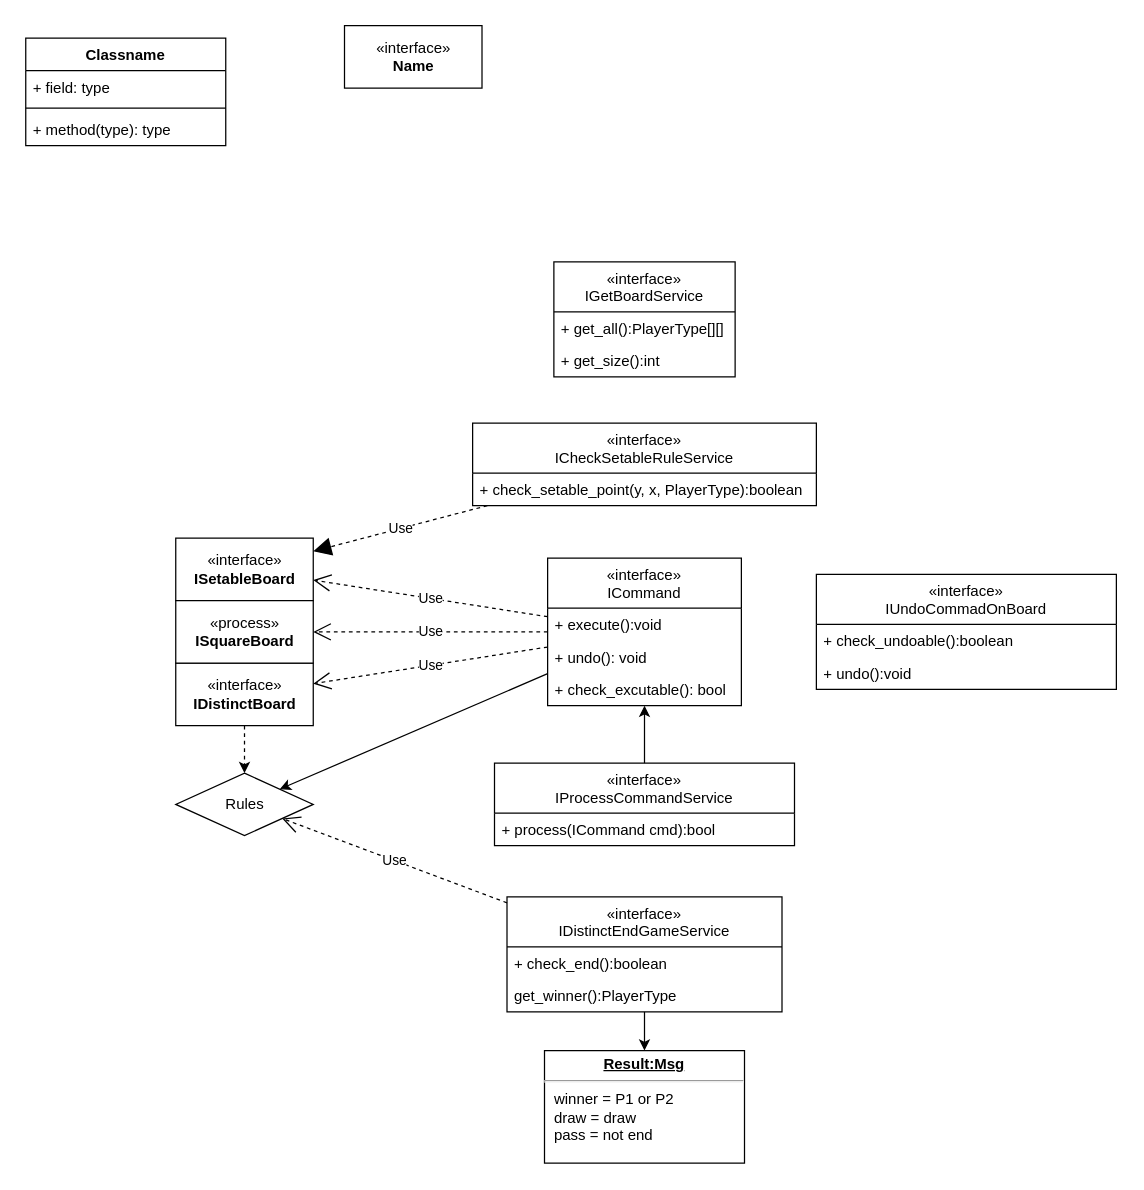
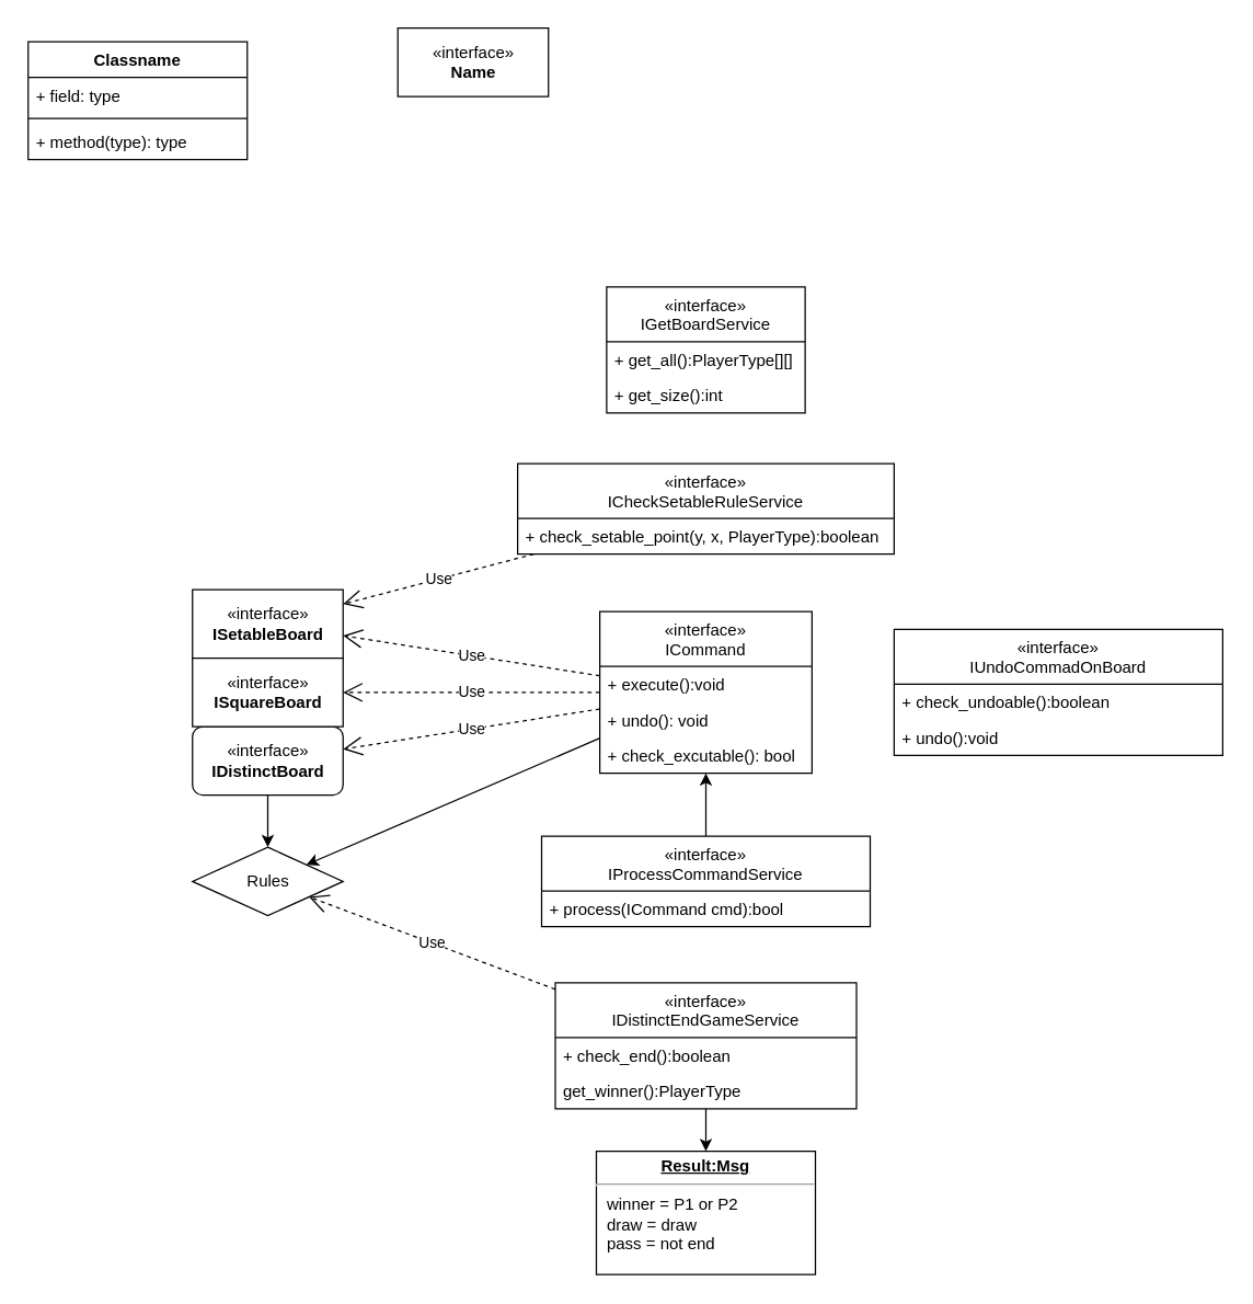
  <mxCell id="0" />
  <mxCell id="1" parent="0" />
  <mxCell id="2" value="Classname" style="swimlane;fontStyle=1;align=center;verticalAlign=top;childLayout=stackLayout;horizontal=1;startSize=26;horizontalStack=0;resizeParent=1;resizeParentMax=0;resizeLast=0;collapsible=1;marginBottom=0;" parent="1" vertex="1"><mxGeometry x="20" y="30" width="160" height="86" as="geometry" /></mxCell>
  <mxCell id="3" value="+ field: type" style="text;strokeColor=none;fillColor=none;align=left;verticalAlign=top;spacingLeft=4;spacingRight=4;overflow=hidden;rotatable=0;points=[[0,0.5],[1,0.5]];portConstraint=eastwest;" parent="2" vertex="1"><mxGeometry y="26" width="160" height="26" as="geometry" /></mxCell>
  <mxCell id="4" value="" style="line;strokeWidth=1;fillColor=none;align=left;verticalAlign=middle;spacingTop=-1;spacingLeft=3;spacingRight=3;rotatable=0;labelPosition=right;points=[];portConstraint=eastwest;strokeColor=inherit;" parent="2" vertex="1"><mxGeometry y="52" width="160" height="8" as="geometry" /></mxCell>
  <mxCell id="5" value="+ method(type): type" style="text;strokeColor=none;fillColor=none;align=left;verticalAlign=top;spacingLeft=4;spacingRight=4;overflow=hidden;rotatable=0;points=[[0,0.5],[1,0.5]];portConstraint=eastwest;" parent="2" vertex="1"><mxGeometry y="60" width="160" height="26" as="geometry" /></mxCell>
  <mxCell id="6" style="edgeStyle=none;html=1;" parent="1" source="7" target="34" edge="1"><mxGeometry relative="1" as="geometry" /></mxCell>
  <mxCell id="7" value="«interface»&#10;ICommand" style="swimlane;fontStyle=0;childLayout=stackLayout;horizontal=1;startSize=40;fillColor=none;horizontalStack=0;resizeParent=1;resizeParentMax=0;resizeLast=0;collapsible=1;marginBottom=0;" parent="1" vertex="1"><mxGeometry x="437.5" y="446" width="155" height="118" as="geometry" /></mxCell>
  <mxCell id="8" value="+ execute():void" style="text;strokeColor=none;fillColor=none;align=left;verticalAlign=top;spacingLeft=4;spacingRight=4;overflow=hidden;rotatable=0;points=[[0,0.5],[1,0.5]];portConstraint=eastwest;" parent="7" vertex="1"><mxGeometry y="40" width="155" height="26" as="geometry" /></mxCell>
  <mxCell id="9" value="+ undo(): void" style="text;strokeColor=none;fillColor=none;align=left;verticalAlign=top;spacingLeft=4;spacingRight=4;overflow=hidden;rotatable=0;points=[[0,0.5],[1,0.5]];portConstraint=eastwest;" vertex="1" parent="7"><mxGeometry y="66" width="155" height="26" as="geometry" /></mxCell>
  <mxCell id="10" value="+ check_excutable(): bool" style="text;strokeColor=none;fillColor=none;align=left;verticalAlign=top;spacingLeft=4;spacingRight=4;overflow=hidden;rotatable=0;points=[[0,0.5],[1,0.5]];portConstraint=eastwest;" parent="7" vertex="1"><mxGeometry y="92" width="155" height="26" as="geometry" /></mxCell>
- <mxCell id="11" value="&amp;laquo;interface&amp;raquo;&lt;br&gt;&lt;b&gt;Name&lt;/b&gt;" style="html=1;" parent="1" vertex="1"><mxGeometry x="275" y="20" width="110" height="50" as="geometry" /></mxCell>
+ <mxCell id="11" value="&amp;laquo;interface&amp;raquo;&lt;br&gt;&lt;b&gt;Name&lt;/b&gt;" style="html=1;" parent="1" vertex="1"><mxGeometry x="290" y="20" width="110" height="50" as="geometry" /></mxCell>
  <mxCell id="12" value="«interface»&#10;IGetBoardService" style="swimlane;fontStyle=0;childLayout=stackLayout;horizontal=1;startSize=40;fillColor=none;horizontalStack=0;resizeParent=1;resizeParentMax=0;resizeLast=0;collapsible=1;marginBottom=0;" parent="1" vertex="1"><mxGeometry x="442.5" y="209" width="145" height="92" as="geometry" /></mxCell>
  <mxCell id="13" value="+ get_all():PlayerType[][]" style="text;strokeColor=none;fillColor=none;align=left;verticalAlign=top;spacingLeft=4;spacingRight=4;overflow=hidden;rotatable=0;points=[[0,0.5],[1,0.5]];portConstraint=eastwest;" parent="12" vertex="1"><mxGeometry y="40" width="145" height="26" as="geometry" /></mxCell>
  <mxCell id="14" value="+ get_size():int" style="text;strokeColor=none;fillColor=none;align=left;verticalAlign=top;spacingLeft=4;spacingRight=4;overflow=hidden;rotatable=0;points=[[0,0.5],[1,0.5]];portConstraint=eastwest;" parent="12" vertex="1"><mxGeometry y="66" width="145" height="26" as="geometry" /></mxCell>
  <mxCell id="15" style="edgeStyle=none;html=1;" edge="1" parent="1" source="16" target="7"><mxGeometry relative="1" as="geometry" /></mxCell>
  <mxCell id="16" value="«interface»&#10;IProcessCommandService" style="swimlane;fontStyle=0;childLayout=stackLayout;horizontal=1;startSize=40;fillColor=none;horizontalStack=0;resizeParent=1;resizeParentMax=0;resizeLast=0;collapsible=1;marginBottom=0;" parent="1" vertex="1"><mxGeometry x="395" y="610" width="240" height="66" as="geometry" /></mxCell>
  <mxCell id="17" value="+ process(ICommand cmd):bool" style="text;strokeColor=none;fillColor=none;align=left;verticalAlign=top;spacingLeft=4;spacingRight=4;overflow=hidden;rotatable=0;points=[[0,0.5],[1,0.5]];portConstraint=eastwest;" parent="16" vertex="1"><mxGeometry y="40" width="240" height="26" as="geometry" /></mxCell>
  <mxCell id="18" value="Use" style="endArrow=open;endSize=12;dashed=1;html=1;" parent="1" source="7" target="25" edge="1"><mxGeometry width="160" relative="1" as="geometry"><mxPoint x="365" y="590" as="sourcePoint" /><mxPoint x="250" y="465" as="targetPoint" /></mxGeometry></mxCell>
  <mxCell id="19" style="edgeStyle=none;html=1;" parent="1" source="20" target="23" edge="1"><mxGeometry relative="1" as="geometry" /></mxCell>
  <mxCell id="20" value="«interface»&#10;IDistinctEndGameService" style="swimlane;fontStyle=0;childLayout=stackLayout;horizontal=1;startSize=40;fillColor=none;horizontalStack=0;resizeParent=1;resizeParentMax=0;resizeLast=0;collapsible=1;marginBottom=0;" parent="1" vertex="1"><mxGeometry x="405" y="717" width="220" height="92" as="geometry" /></mxCell>
  <mxCell id="21" value="+ check_end():boolean" style="text;strokeColor=none;fillColor=none;align=left;verticalAlign=top;spacingLeft=4;spacingRight=4;overflow=hidden;rotatable=0;points=[[0,0.5],[1,0.5]];portConstraint=eastwest;" vertex="1" parent="20"><mxGeometry y="40" width="220" height="26" as="geometry" /></mxCell>
  <mxCell id="22" value="get_winner():PlayerType" style="text;strokeColor=none;fillColor=none;align=left;verticalAlign=top;spacingLeft=4;spacingRight=4;overflow=hidden;rotatable=0;points=[[0,0.5],[1,0.5]];portConstraint=eastwest;" parent="20" vertex="1"><mxGeometry y="66" width="220" height="26" as="geometry" /></mxCell>
  <mxCell id="23" value="&lt;p style=&quot;margin:0px;margin-top:4px;text-align:center;text-decoration:underline;&quot;&gt;&lt;b&gt;Result:Msg&lt;/b&gt;&lt;/p&gt;&lt;hr&gt;&lt;p style=&quot;margin:0px;margin-left:8px;&quot;&gt;winner = P1 or P2&lt;br&gt;draw = draw&lt;br&gt;pass = not end&lt;/p&gt;" style="verticalAlign=top;align=left;overflow=fill;fontSize=12;fontFamily=Helvetica;html=1;" parent="1" vertex="1"><mxGeometry x="435" y="840" width="160" height="90" as="geometry" /></mxCell>
  <mxCell id="24" value="Use" style="endArrow=open;endSize=12;dashed=1;html=1;" parent="1" source="20" target="34" edge="1"><mxGeometry width="160" relative="1" as="geometry"><mxPoint x="455" y="985" as="sourcePoint" /><mxPoint x="260" y="763" as="targetPoint" /></mxGeometry></mxCell>
  <mxCell id="25" value="«interface»&lt;br&gt;&lt;b&gt;ISetableBoard&lt;/b&gt;" style="html=1;" parent="1" vertex="1"><mxGeometry x="140" y="430" width="110" height="50" as="geometry" /></mxCell>
- <mxCell id="26" style="edgeStyle=none;html=1;dashed=1;" parent="1" source="27" target="34" edge="1"><mxGeometry relative="1" as="geometry" /></mxCell>
- <mxCell id="27" value="«interface»&lt;br&gt;&lt;b&gt;IDistinctBoard&lt;/b&gt;" style="html=1;" parent="1" vertex="1"><mxGeometry x="140" y="530" width="110" height="50" as="geometry" /></mxCell>
+ <mxCell id="26" style="edgeStyle=none;html=1;" parent="1" source="27" target="34" edge="1"><mxGeometry relative="1" as="geometry" /></mxCell>
+ <mxCell id="27" value="«interface»&lt;br&gt;&lt;b&gt;IDistinctBoard&lt;/b&gt;" style="html=1;rounded=1;" parent="1" vertex="1"><mxGeometry x="140" y="530" width="110" height="50" as="geometry" /></mxCell>
  <mxCell id="28" value="Use" style="endArrow=open;endSize=12;dashed=1;html=1;" parent="1" source="7" target="27" edge="1"><mxGeometry width="160" relative="1" as="geometry"><mxPoint x="455" y="472.812" as="sourcePoint" /><mxPoint x="260" y="466.719" as="targetPoint" /></mxGeometry></mxCell>
- <mxCell id="29" value="«process»&lt;br&gt;&lt;b&gt;ISquareBoard&lt;/b&gt;" style="html=1;" parent="1" vertex="1"><mxGeometry x="140" y="480" width="110" height="50" as="geometry" /></mxCell>
+ <mxCell id="29" value="«interface»&lt;br&gt;&lt;b&gt;ISquareBoard&lt;/b&gt;" style="html=1;" parent="1" vertex="1"><mxGeometry x="140" y="480" width="110" height="50" as="geometry" /></mxCell>
  <mxCell id="30" value="Use" style="endArrow=open;endSize=12;dashed=1;html=1;" parent="1" source="7" target="29" edge="1"><mxGeometry width="160" relative="1" as="geometry"><mxPoint x="455" y="515" as="sourcePoint" /><mxPoint x="260" y="515" as="targetPoint" /></mxGeometry></mxCell>
  <mxCell id="31" value="«interface»&#10;IUndoCommadOnBoard" style="swimlane;fontStyle=0;childLayout=stackLayout;horizontal=1;startSize=40;fillColor=none;horizontalStack=0;resizeParent=1;resizeParentMax=0;resizeLast=0;collapsible=1;marginBottom=0;" parent="1" vertex="1"><mxGeometry x="652.5" y="459" width="240" height="92" as="geometry" /></mxCell>
  <mxCell id="32" value="+ check_undoable():boolean" style="text;strokeColor=none;fillColor=none;align=left;verticalAlign=top;spacingLeft=4;spacingRight=4;overflow=hidden;rotatable=0;points=[[0,0.5],[1,0.5]];portConstraint=eastwest;" parent="31" vertex="1"><mxGeometry y="40" width="240" height="26" as="geometry" /></mxCell>
  <mxCell id="33" value="+ undo():void" style="text;strokeColor=none;fillColor=none;align=left;verticalAlign=top;spacingLeft=4;spacingRight=4;overflow=hidden;rotatable=0;points=[[0,0.5],[1,0.5]];portConstraint=eastwest;" vertex="1" parent="31"><mxGeometry y="66" width="240" height="26" as="geometry" /></mxCell>
  <mxCell id="34" value="Rules" style="rhombus;html=1;" parent="1" vertex="1"><mxGeometry x="140" y="618" width="110" height="50" as="geometry" /></mxCell>
  <mxCell id="35" value="«interface»&#10;ICheckSetableRuleService" style="swimlane;fontStyle=0;childLayout=stackLayout;horizontal=1;startSize=40;fillColor=none;horizontalStack=0;resizeParent=1;resizeParentMax=0;resizeLast=0;collapsible=1;marginBottom=0;" parent="1" vertex="1"><mxGeometry x="377.5" y="338" width="275" height="66" as="geometry" /></mxCell>
  <mxCell id="36" value="+ check_setable_point(y, x, PlayerType):boolean " style="text;strokeColor=none;fillColor=none;align=left;verticalAlign=top;spacingLeft=4;spacingRight=4;overflow=hidden;rotatable=0;points=[[0,0.5],[1,0.5]];portConstraint=eastwest;" parent="35" vertex="1"><mxGeometry y="40" width="275" height="26" as="geometry" /></mxCell>
- <mxCell id="37" value="Use" style="endArrow=block;endSize=12;dashed=1;html=1;" parent="1" source="35" target="25" edge="1"><mxGeometry width="160" relative="1" as="geometry"><mxPoint x="415" y="373" as="sourcePoint" /><mxPoint x="260" y="373" as="targetPoint" /></mxGeometry></mxCell>
+ <mxCell id="37" value="Use" style="endArrow=open;endSize=12;dashed=1;html=1;" parent="1" source="35" target="25" edge="1"><mxGeometry width="160" relative="1" as="geometry"><mxPoint x="415" y="373" as="sourcePoint" /><mxPoint x="260" y="373" as="targetPoint" /></mxGeometry></mxCell>
